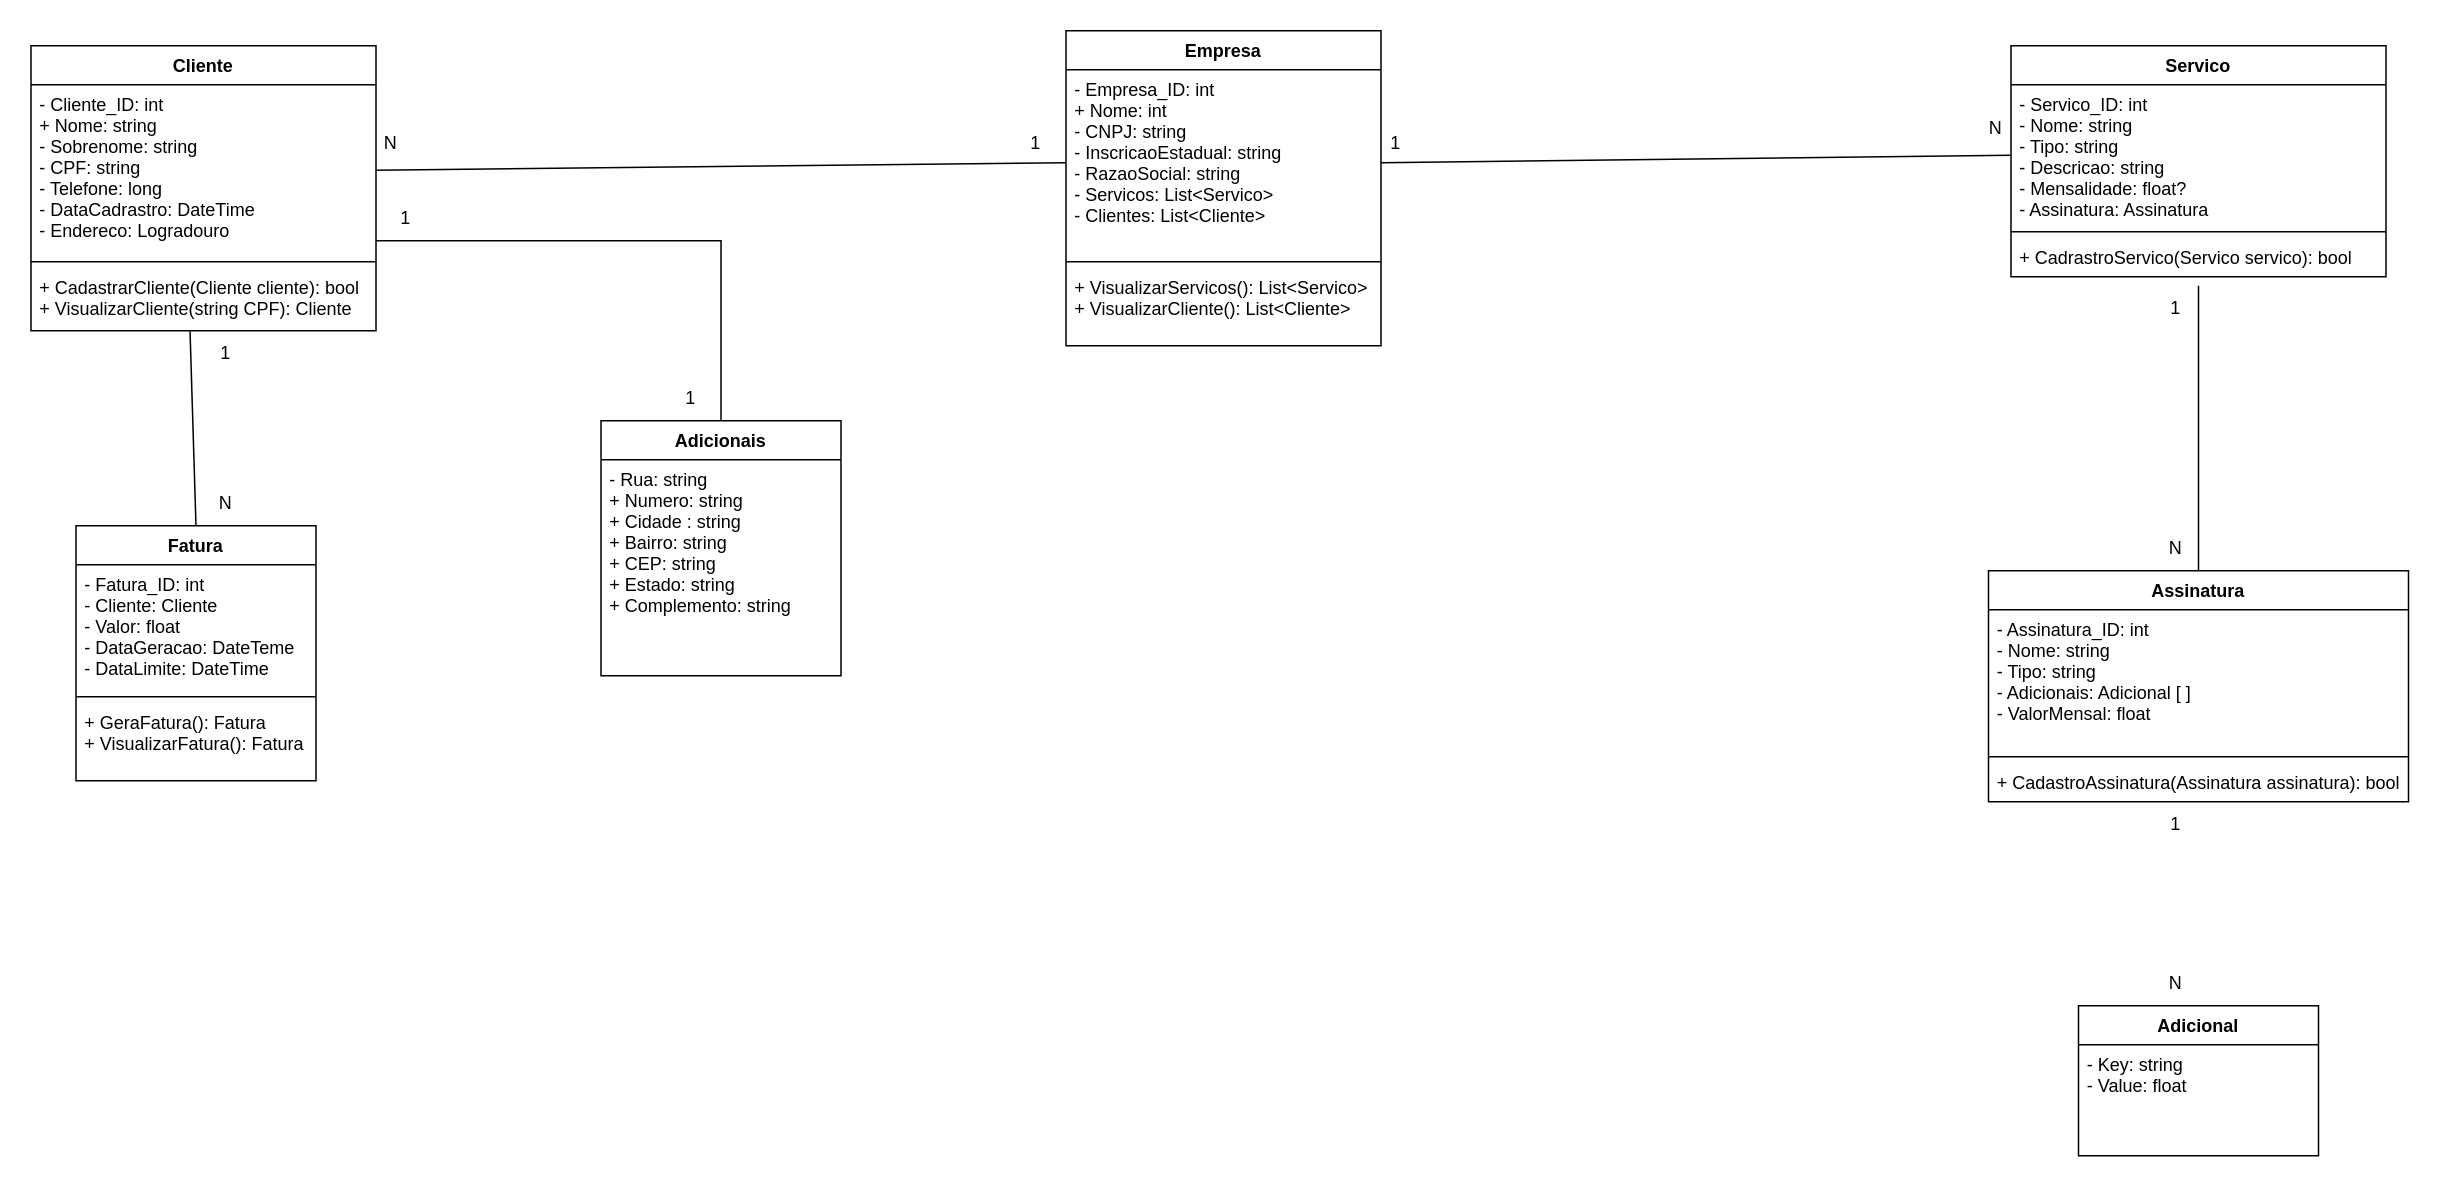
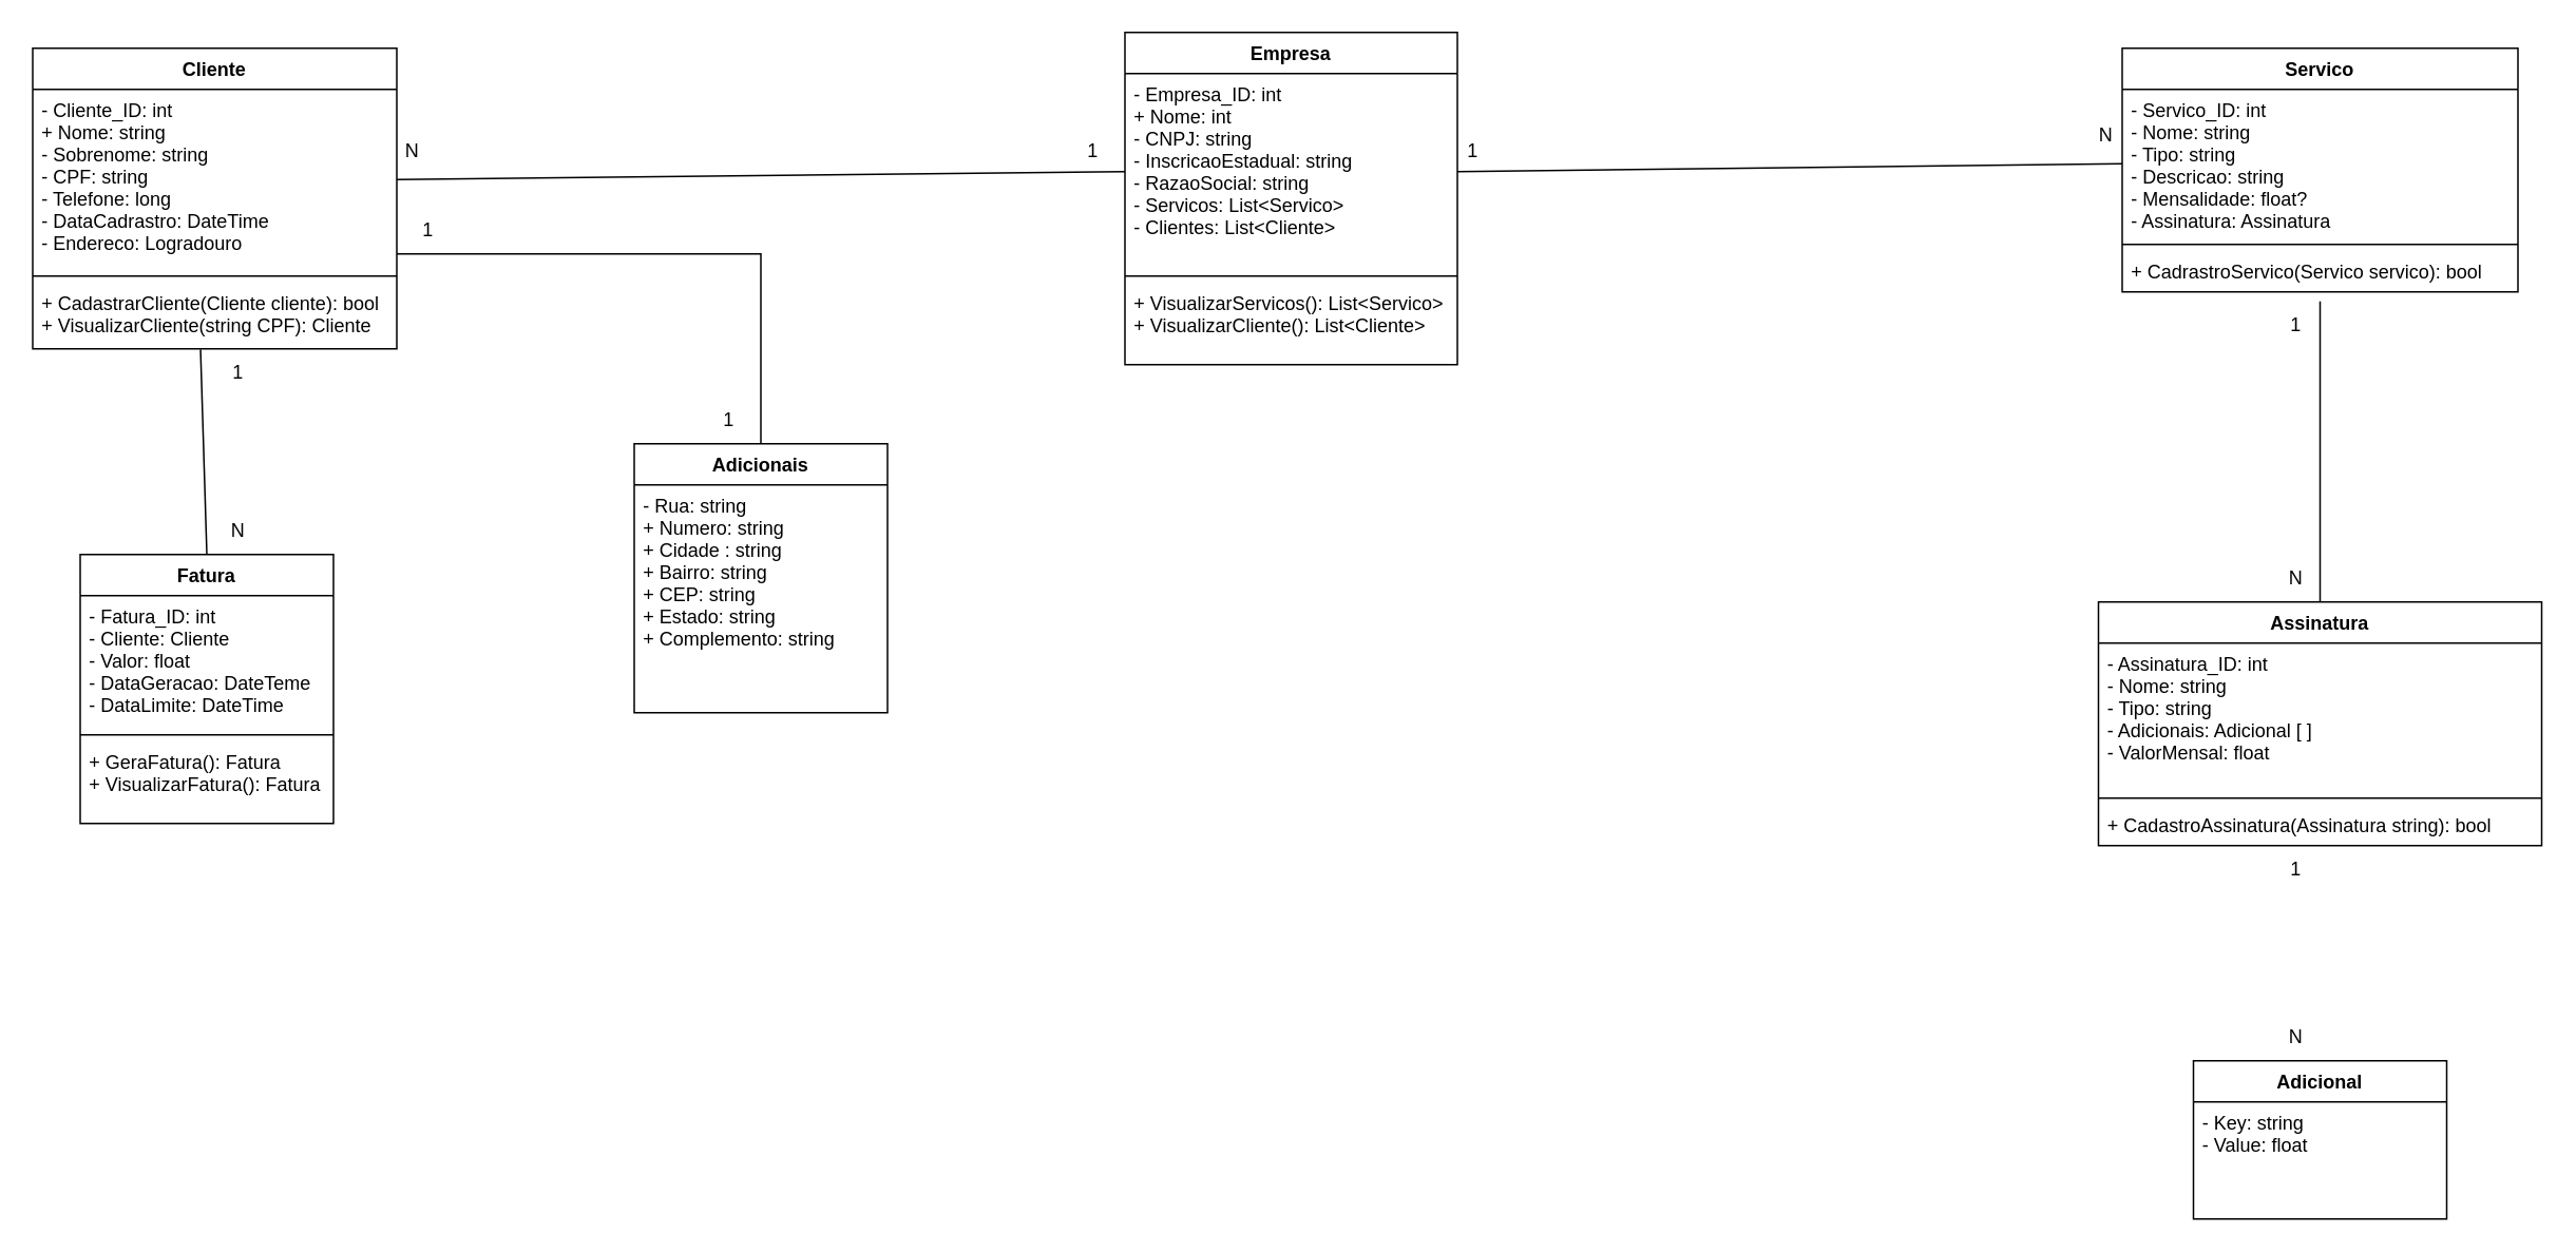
  <mxCell id="0" />
  <mxCell id="1" parent="0" />
  <mxCell id="2" value="Empresa" style="swimlane;fontStyle=1;align=center;verticalAlign=top;childLayout=stackLayout;horizontal=1;startSize=26;horizontalStack=0;resizeParent=1;resizeParentMax=0;resizeLast=0;collapsible=1;marginBottom=0;" parent="1" vertex="1"><mxGeometry x="710" y="20" width="210" height="210" as="geometry" /></mxCell>
  <mxCell id="3" value="- Empresa_ID: int&#10;+ Nome: int&#10;- CNPJ: string&#10;- InscricaoEstadual: string&#10;- RazaoSocial: string&#10;- Servicos: List&lt;Servico&gt;&#10;- Clientes: List&lt;Cliente&gt;" style="text;strokeColor=none;fillColor=none;align=left;verticalAlign=top;spacingLeft=4;spacingRight=4;overflow=hidden;rotatable=0;points=[[0,0.5],[1,0.5]];portConstraint=eastwest;" parent="2" vertex="1"><mxGeometry y="26" width="210" height="124" as="geometry" /></mxCell>
  <mxCell id="4" value="" style="line;strokeWidth=1;fillColor=none;align=left;verticalAlign=middle;spacingTop=-1;spacingLeft=3;spacingRight=3;rotatable=0;labelPosition=right;points=[];portConstraint=eastwest;" parent="2" vertex="1"><mxGeometry y="150" width="210" height="8" as="geometry" /></mxCell>
  <mxCell id="5" value="+ VisualizarServicos(): List&lt;Servico&gt;&#10;+ VisualizarCliente(): List&lt;Cliente&gt;&#10;" style="text;strokeColor=none;fillColor=none;align=left;verticalAlign=top;spacingLeft=4;spacingRight=4;overflow=hidden;rotatable=0;points=[[0,0.5],[1,0.5]];portConstraint=eastwest;" parent="2" vertex="1"><mxGeometry y="158" width="210" height="52" as="geometry" /></mxCell>
  <mxCell id="6" value="Cliente" style="swimlane;fontStyle=1;align=center;verticalAlign=top;childLayout=stackLayout;horizontal=1;startSize=26;horizontalStack=0;resizeParent=1;resizeParentMax=0;resizeLast=0;collapsible=1;marginBottom=0;" parent="1" vertex="1"><mxGeometry x="20" y="30" width="230" height="190" as="geometry" /></mxCell>
  <mxCell id="7" value="- Cliente_ID: int&#10;+ Nome: string&#10;- Sobrenome: string&#10;- CPF: string&#10;- Telefone: long&#10;- DataCadrastro: DateTime&#10;- Endereco: Logradouro" style="text;strokeColor=none;fillColor=none;align=left;verticalAlign=top;spacingLeft=4;spacingRight=4;overflow=hidden;rotatable=0;points=[[0,0.5],[1,0.5]];portConstraint=eastwest;" parent="6" vertex="1"><mxGeometry y="26" width="230" height="114" as="geometry" /></mxCell>
  <mxCell id="8" value="" style="line;strokeWidth=1;fillColor=none;align=left;verticalAlign=middle;spacingTop=-1;spacingLeft=3;spacingRight=3;rotatable=0;labelPosition=right;points=[];portConstraint=eastwest;" parent="6" vertex="1"><mxGeometry y="140" width="230" height="8" as="geometry" /></mxCell>
  <mxCell id="9" value="+ CadastrarCliente(Cliente cliente): bool&#10;+ VisualizarCliente(string CPF): Cliente" style="text;strokeColor=none;fillColor=none;align=left;verticalAlign=top;spacingLeft=4;spacingRight=4;overflow=hidden;rotatable=0;points=[[0,0.5],[1,0.5]];portConstraint=eastwest;" parent="6" vertex="1"><mxGeometry y="148" width="230" height="42" as="geometry" /></mxCell>
  <mxCell id="10" value="Servico" style="swimlane;fontStyle=1;align=center;verticalAlign=top;childLayout=stackLayout;horizontal=1;startSize=26;horizontalStack=0;resizeParent=1;resizeParentMax=0;resizeLast=0;collapsible=1;marginBottom=0;" parent="1" vertex="1"><mxGeometry x="1340" y="30" width="250" height="154" as="geometry" /></mxCell>
  <mxCell id="11" value="- Servico_ID: int&#10;- Nome: string&#10;- Tipo: string&#10;- Descricao: string&#10;- Mensalidade: float?&#10;- Assinatura: Assinatura" style="text;strokeColor=none;fillColor=none;align=left;verticalAlign=top;spacingLeft=4;spacingRight=4;overflow=hidden;rotatable=0;points=[[0,0.5],[1,0.5]];portConstraint=eastwest;" parent="10" vertex="1"><mxGeometry y="26" width="250" height="94" as="geometry" /></mxCell>
  <mxCell id="12" value="" style="line;strokeWidth=1;fillColor=none;align=left;verticalAlign=middle;spacingTop=-1;spacingLeft=3;spacingRight=3;rotatable=0;labelPosition=right;points=[];portConstraint=eastwest;" parent="10" vertex="1"><mxGeometry y="120" width="250" height="8" as="geometry" /></mxCell>
  <mxCell id="13" value="+ CadrastroServico(Servico servico): bool" style="text;strokeColor=none;fillColor=none;align=left;verticalAlign=top;spacingLeft=4;spacingRight=4;overflow=hidden;rotatable=0;points=[[0,0.5],[1,0.5]];portConstraint=eastwest;" parent="10" vertex="1"><mxGeometry y="128" width="250" height="26" as="geometry" /></mxCell>
  <mxCell id="14" value="Adicional" style="swimlane;fontStyle=1;align=center;verticalAlign=top;childLayout=stackLayout;horizontal=1;startSize=26;horizontalStack=0;resizeParent=1;resizeParentMax=0;resizeLast=0;collapsible=1;marginBottom=0;" parent="1" vertex="1"><mxGeometry x="1385" y="670" width="160" height="100" as="geometry" /></mxCell>
  <mxCell id="15" value="- Key: string&#10;- Value: float" style="text;strokeColor=none;fillColor=none;align=left;verticalAlign=top;spacingLeft=4;spacingRight=4;overflow=hidden;rotatable=0;points=[[0,0.5],[1,0.5]];portConstraint=eastwest;" parent="14" vertex="1"><mxGeometry y="26" width="160" height="74" as="geometry" /></mxCell>
  <mxCell id="16" value="Adicionais" style="swimlane;fontStyle=1;align=center;verticalAlign=top;childLayout=stackLayout;horizontal=1;startSize=26;horizontalStack=0;resizeParent=1;resizeParentMax=0;resizeLast=0;collapsible=1;marginBottom=0;" parent="1" vertex="1"><mxGeometry x="400" y="280" width="160" height="170" as="geometry" /></mxCell>
  <mxCell id="17" value="- Rua: string&#10;+ Numero: string&#10;+ Cidade : string&#10;+ Bairro: string&#10;+ CEP: string&#10;+ Estado: string&#10;+ Complemento: string" style="text;strokeColor=none;fillColor=none;align=left;verticalAlign=top;spacingLeft=4;spacingRight=4;overflow=hidden;rotatable=0;points=[[0,0.5],[1,0.5]];portConstraint=eastwest;" parent="16" vertex="1"><mxGeometry y="26" width="160" height="144" as="geometry" /></mxCell>
  <mxCell id="18" value="Fatura" style="swimlane;fontStyle=1;align=center;verticalAlign=top;childLayout=stackLayout;horizontal=1;startSize=26;horizontalStack=0;resizeParent=1;resizeParentMax=0;resizeLast=0;collapsible=1;marginBottom=0;" parent="1" vertex="1"><mxGeometry x="50" y="350" width="160" height="170" as="geometry" /></mxCell>
  <mxCell id="19" value="- Fatura_ID: int&#10;- Cliente: Cliente&#10;- Valor: float&#10;- DataGeracao: DateTeme&#10;- DataLimite: DateTime&#10;" style="text;strokeColor=none;fillColor=none;align=left;verticalAlign=top;spacingLeft=4;spacingRight=4;overflow=hidden;rotatable=0;points=[[0,0.5],[1,0.5]];portConstraint=eastwest;" parent="18" vertex="1"><mxGeometry y="26" width="160" height="84" as="geometry" /></mxCell>
  <mxCell id="20" value="" style="line;strokeWidth=1;fillColor=none;align=left;verticalAlign=middle;spacingTop=-1;spacingLeft=3;spacingRight=3;rotatable=0;labelPosition=right;points=[];portConstraint=eastwest;" parent="18" vertex="1"><mxGeometry y="110" width="160" height="8" as="geometry" /></mxCell>
  <mxCell id="21" value="+ GeraFatura(): Fatura&#10;+ VisualizarFatura(): Fatura" style="text;strokeColor=none;fillColor=none;align=left;verticalAlign=top;spacingLeft=4;spacingRight=4;overflow=hidden;rotatable=0;points=[[0,0.5],[1,0.5]];portConstraint=eastwest;" parent="18" vertex="1"><mxGeometry y="118" width="160" height="52" as="geometry" /></mxCell>
  <mxCell id="22" value="Assinatura" style="swimlane;fontStyle=1;align=center;verticalAlign=top;childLayout=stackLayout;horizontal=1;startSize=26;horizontalStack=0;resizeParent=1;resizeParentMax=0;resizeLast=0;collapsible=1;marginBottom=0;" parent="1" vertex="1"><mxGeometry x="1325" y="380" width="280" height="154" as="geometry" /></mxCell>
  <mxCell id="23" value="- Assinatura_ID: int&#10;- Nome: string&#10;- Tipo: string&#10;- Adicionais: Adicional [ ]&#10;- ValorMensal: float" style="text;strokeColor=none;fillColor=none;align=left;verticalAlign=top;spacingLeft=4;spacingRight=4;overflow=hidden;rotatable=0;points=[[0,0.5],[1,0.5]];portConstraint=eastwest;" parent="22" vertex="1"><mxGeometry y="26" width="280" height="94" as="geometry" /></mxCell>
  <mxCell id="24" value="" style="line;strokeWidth=1;fillColor=none;align=left;verticalAlign=middle;spacingTop=-1;spacingLeft=3;spacingRight=3;rotatable=0;labelPosition=right;points=[];portConstraint=eastwest;" parent="22" vertex="1"><mxGeometry y="120" width="280" height="8" as="geometry" /></mxCell>
- <mxCell id="25" value="+ CadastroAssinatura(Assinatura assinatura): bool" style="text;strokeColor=none;fillColor=none;align=left;verticalAlign=top;spacingLeft=4;spacingRight=4;overflow=hidden;rotatable=0;points=[[0,0.5],[1,0.5]];portConstraint=eastwest;" parent="22" vertex="1"><mxGeometry y="128" width="280" height="26" as="geometry" /></mxCell>
+ <mxCell id="25" value="+ CadastroAssinatura(Assinatura string): bool" style="text;strokeColor=none;fillColor=none;align=left;verticalAlign=top;spacingLeft=4;spacingRight=4;overflow=hidden;rotatable=0;points=[[0,0.5],[1,0.5]];portConstraint=eastwest;" parent="22" vertex="1"><mxGeometry y="128" width="280" height="26" as="geometry" /></mxCell>
  <mxCell id="26" value="" style="endArrow=none;html=1;rounded=0;exitX=1;exitY=0.5;exitDx=0;exitDy=0;entryX=0;entryY=0.5;entryDx=0;entryDy=0;" edge="1" parent="1" source="7" target="3"><mxGeometry width="50" height="50" relative="1" as="geometry"><mxPoint x="420" y="150" as="sourcePoint" /><mxPoint x="470" y="100" as="targetPoint" /></mxGeometry></mxCell>
  <mxCell id="27" value="" style="endArrow=none;html=1;rounded=0;exitX=0.461;exitY=1.01;exitDx=0;exitDy=0;exitPerimeter=0;entryX=0.5;entryY=0;entryDx=0;entryDy=0;" edge="1" parent="1" source="9" target="18"><mxGeometry width="50" height="50" relative="1" as="geometry"><mxPoint x="310" y="290" as="sourcePoint" /><mxPoint x="360" y="240" as="targetPoint" /></mxGeometry></mxCell>
  <mxCell id="28" value="" style="endArrow=none;html=1;rounded=0;entryX=0.5;entryY=0;entryDx=0;entryDy=0;" edge="1" parent="1" target="16"><mxGeometry width="50" height="50" relative="1" as="geometry"><mxPoint x="250" y="160" as="sourcePoint" /><mxPoint x="480" y="280" as="targetPoint" /><Array as="points"><mxPoint x="480" y="160" /></Array></mxGeometry></mxCell>
  <mxCell id="29" value="" style="endArrow=none;html=1;rounded=0;exitX=1;exitY=0.5;exitDx=0;exitDy=0;entryX=0;entryY=0.5;entryDx=0;entryDy=0;" edge="1" parent="1" source="3" target="11"><mxGeometry width="50" height="50" relative="1" as="geometry"><mxPoint x="1020" y="140" as="sourcePoint" /><mxPoint x="1320" y="108" as="targetPoint" /></mxGeometry></mxCell>
  <mxCell id="30" value="" style="endArrow=none;html=1;rounded=0;exitX=0.5;exitY=0;exitDx=0;exitDy=0;" edge="1" parent="1" source="22"><mxGeometry width="50" height="50" relative="1" as="geometry"><mxPoint x="1470" y="300" as="sourcePoint" /><mxPoint x="1465" y="190" as="targetPoint" /></mxGeometry></mxCell>
  <mxCell id="31" value="N" style="text;html=1;strokeColor=none;fillColor=none;align=center;verticalAlign=middle;whiteSpace=wrap;rounded=0;" vertex="1" parent="1"><mxGeometry x="230" y="80" width="60" height="30" as="geometry" /></mxCell>
  <mxCell id="32" value="1" style="text;html=1;strokeColor=none;fillColor=none;align=center;verticalAlign=middle;whiteSpace=wrap;rounded=0;" vertex="1" parent="1"><mxGeometry x="660" y="80" width="60" height="30" as="geometry" /></mxCell>
  <mxCell id="33" value="1" style="text;html=1;strokeColor=none;fillColor=none;align=center;verticalAlign=middle;whiteSpace=wrap;rounded=0;" vertex="1" parent="1"><mxGeometry x="900" y="80" width="60" height="30" as="geometry" /></mxCell>
  <mxCell id="34" value="N" style="text;html=1;strokeColor=none;fillColor=none;align=center;verticalAlign=middle;whiteSpace=wrap;rounded=0;" vertex="1" parent="1"><mxGeometry x="1300" y="70" width="60" height="30" as="geometry" /></mxCell>
  <mxCell id="35" value="1" style="text;html=1;strokeColor=none;fillColor=none;align=center;verticalAlign=middle;whiteSpace=wrap;rounded=0;" vertex="1" parent="1"><mxGeometry x="430" y="250" width="60" height="30" as="geometry" /></mxCell>
  <mxCell id="36" value="1" style="text;html=1;strokeColor=none;fillColor=none;align=center;verticalAlign=middle;whiteSpace=wrap;rounded=0;" vertex="1" parent="1"><mxGeometry x="240" y="130" width="60" height="30" as="geometry" /></mxCell>
  <mxCell id="37" value="1" style="text;html=1;strokeColor=none;fillColor=none;align=center;verticalAlign=middle;whiteSpace=wrap;rounded=0;" vertex="1" parent="1"><mxGeometry x="120" y="220" width="60" height="30" as="geometry" /></mxCell>
  <mxCell id="38" value="N" style="text;html=1;strokeColor=none;fillColor=none;align=center;verticalAlign=middle;whiteSpace=wrap;rounded=0;" vertex="1" parent="1"><mxGeometry x="120" y="320" width="60" height="30" as="geometry" /></mxCell>
  <mxCell id="39" value="1" style="text;html=1;strokeColor=none;fillColor=none;align=center;verticalAlign=middle;whiteSpace=wrap;rounded=0;" vertex="1" parent="1"><mxGeometry x="1420" y="190" width="60" height="30" as="geometry" /></mxCell>
  <mxCell id="40" value="N" style="text;html=1;strokeColor=none;fillColor=none;align=center;verticalAlign=middle;whiteSpace=wrap;rounded=0;" vertex="1" parent="1"><mxGeometry x="1420" y="350" width="60" height="30" as="geometry" /></mxCell>
  <mxCell id="41" value="1" style="text;html=1;strokeColor=none;fillColor=none;align=center;verticalAlign=middle;whiteSpace=wrap;rounded=0;" vertex="1" parent="1"><mxGeometry x="1420" y="534" width="60" height="30" as="geometry" /></mxCell>
  <mxCell id="42" value="N" style="text;html=1;strokeColor=none;fillColor=none;align=center;verticalAlign=middle;whiteSpace=wrap;rounded=0;" vertex="1" parent="1"><mxGeometry x="1420" y="640" width="60" height="30" as="geometry" /></mxCell>
